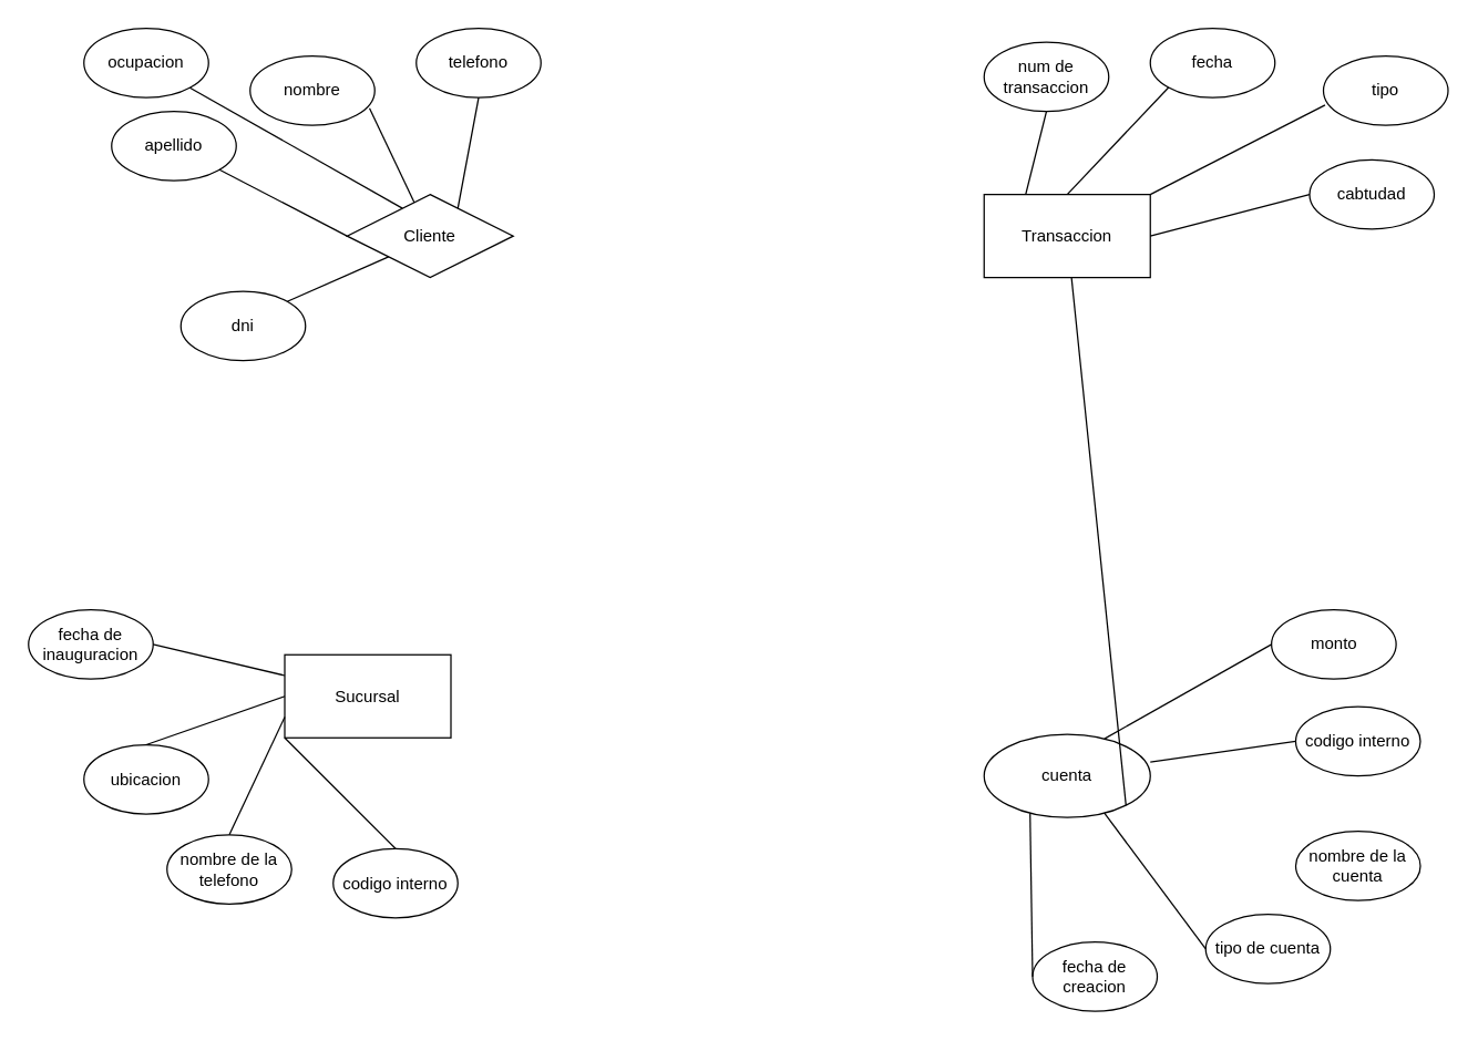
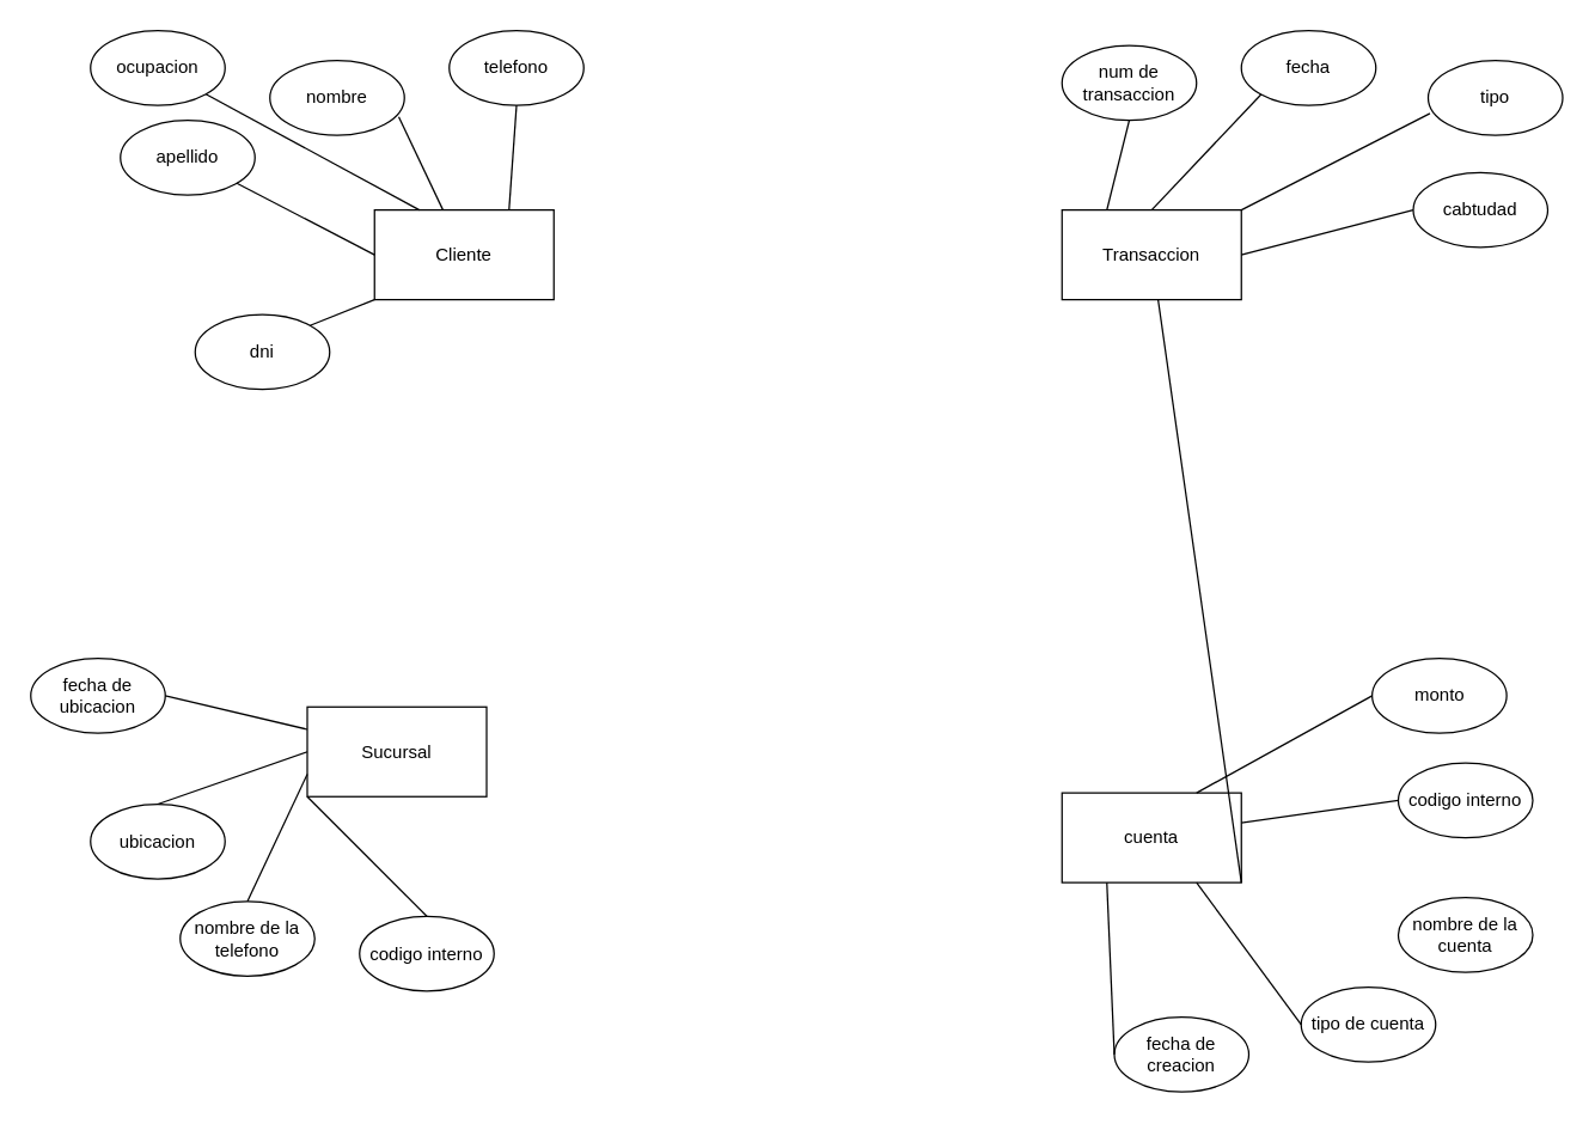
  <mxCell id="0" />
  <mxCell id="1" parent="0" />
  <mxCell id="2" value="" style="group" vertex="1" connectable="0" parent="1"><mxGeometry x="20" y="440" width="340" height="222.5" as="geometry" /></mxCell>
  <mxCell id="3" value="Sucursal" style="rounded=0;whiteSpace=wrap;html=1;" vertex="1" parent="2"><mxGeometry x="185" y="32.5" width="120" height="60" as="geometry" /></mxCell>
  <mxCell id="4" value="codigo interno" style="ellipse;whiteSpace=wrap;html=1;" vertex="1" parent="2"><mxGeometry x="220" y="172.5" width="90" height="50" as="geometry" /></mxCell>
  <mxCell id="5" value="" style="endArrow=none;html=1;rounded=0;entryX=0.5;entryY=0;entryDx=0;entryDy=0;exitX=0;exitY=1;exitDx=0;exitDy=0;" edge="1" target="4" parent="2" source="3"><mxGeometry width="50" height="50" relative="1" as="geometry"><mxPoint x="30" y="182.5" as="sourcePoint" /><mxPoint x="166" y="97.5" as="targetPoint" /></mxGeometry></mxCell>
  <mxCell id="6" value="nombre de la telefono" style="ellipse;whiteSpace=wrap;html=1;" vertex="1" parent="2"><mxGeometry x="100" y="162.5" width="90" height="50" as="geometry" /></mxCell>
  <mxCell id="7" value="" style="endArrow=none;html=1;rounded=0;entryX=0.5;entryY=0;entryDx=0;entryDy=0;exitX=0;exitY=0.75;exitDx=0;exitDy=0;" edge="1" target="6" parent="2" source="3"><mxGeometry width="50" height="50" relative="1" as="geometry"><mxPoint x="100" y="82.5" as="sourcePoint" /><mxPoint x="46" y="87.5" as="targetPoint" /></mxGeometry></mxCell>
  <mxCell id="8" value="ubicacion" style="ellipse;whiteSpace=wrap;html=1;" vertex="1" parent="2"><mxGeometry x="40" y="97.5" width="90" height="50" as="geometry" /></mxCell>
  <mxCell id="9" value="" style="endArrow=none;html=1;rounded=0;entryX=0.5;entryY=0;entryDx=0;entryDy=0;exitX=0;exitY=0.5;exitDx=0;exitDy=0;" edge="1" target="8" parent="2" source="3"><mxGeometry width="50" height="50" relative="1" as="geometry"><mxPoint x="160" y="12.5" as="sourcePoint" /><mxPoint x="-14" y="22.5" as="targetPoint" /></mxGeometry></mxCell>
- <mxCell id="10" value="fecha de inauguracion" style="ellipse;whiteSpace=wrap;html=1;" vertex="1" parent="2"><mxGeometry width="90" height="50" as="geometry" /></mxCell>
+ <mxCell id="10" value="fecha de ubicacion" style="ellipse;whiteSpace=wrap;html=1;" vertex="1" parent="2"><mxGeometry width="90" height="50" as="geometry" /></mxCell>
  <mxCell id="11" value="" style="endArrow=none;html=1;rounded=0;entryX=1;entryY=0.5;entryDx=0;entryDy=0;exitX=0;exitY=0.25;exitDx=0;exitDy=0;" edge="1" target="10" parent="2" source="3"><mxGeometry width="50" height="50" relative="1" as="geometry"><mxPoint x="180" y="-35" as="sourcePoint" /><mxPoint x="-54" y="-75" as="targetPoint" /></mxGeometry></mxCell>
  <mxCell id="12" value="" style="group" vertex="1" connectable="0" parent="1"><mxGeometry x="710" y="440" width="315" height="290" as="geometry" /></mxCell>
- <mxCell id="13" value="cuenta" style="ellipse;whiteSpace=wrap;html=1;" vertex="1" parent="12"><mxGeometry y="90" width="120" height="60" as="geometry" /></mxCell>
+ <mxCell id="13" value="cuenta" style="rounded=0;whiteSpace=wrap;html=1;" vertex="1" parent="12"><mxGeometry y="90" width="120" height="60" as="geometry" /></mxCell>
  <mxCell id="14" value="codigo interno" style="ellipse;whiteSpace=wrap;html=1;" vertex="1" parent="12"><mxGeometry x="225" y="70" width="90" height="50" as="geometry" /></mxCell>
  <mxCell id="15" value="" style="endArrow=none;html=1;rounded=0;entryX=0;entryY=0.5;entryDx=0;entryDy=0;exitX=1;exitY=0.5;exitDx=0;exitDy=0;" edge="1" target="14" parent="12"><mxGeometry width="50" height="50" relative="1" as="geometry"><mxPoint x="120" y="110" as="sourcePoint" /><mxPoint x="256" y="25" as="targetPoint" /></mxGeometry></mxCell>
  <mxCell id="16" value="nombre de la cuenta" style="ellipse;whiteSpace=wrap;html=1;" vertex="1" parent="12"><mxGeometry x="225" y="160" width="90" height="50" as="geometry" /></mxCell>
  <mxCell id="17" value="" style="endArrow=none;html=1;rounded=0;exitX=1;exitY=1;exitDx=0;exitDy=0;" edge="1" target="25" parent="12" source="13"><mxGeometry width="50" height="50" relative="1" as="geometry"><mxPoint x="120" y="200" as="sourcePoint" /><mxPoint x="256" y="115" as="targetPoint" /></mxGeometry></mxCell>
  <mxCell id="18" value="tipo de cuenta" style="ellipse;whiteSpace=wrap;html=1;" vertex="1" parent="12"><mxGeometry x="160" y="220" width="90" height="50" as="geometry" /></mxCell>
  <mxCell id="19" value="" style="endArrow=none;html=1;rounded=0;entryX=0;entryY=0.5;entryDx=0;entryDy=0;exitX=0.75;exitY=1;exitDx=0;exitDy=0;" edge="1" target="18" parent="12" source="13"><mxGeometry width="50" height="50" relative="1" as="geometry"><mxPoint x="50" y="200" as="sourcePoint" /><mxPoint x="186" y="165" as="targetPoint" /></mxGeometry></mxCell>
  <mxCell id="20" value="fecha de creacion" style="ellipse;whiteSpace=wrap;html=1;" vertex="1" parent="12"><mxGeometry x="35" y="240" width="90" height="50" as="geometry" /></mxCell>
  <mxCell id="21" value="" style="endArrow=none;html=1;rounded=0;entryX=0;entryY=0.5;entryDx=0;entryDy=0;exitX=0.25;exitY=1;exitDx=0;exitDy=0;" edge="1" target="20" parent="12" source="13"><mxGeometry width="50" height="50" relative="1" as="geometry"><mxPoint x="-30" y="180" as="sourcePoint" /><mxPoint x="66" y="195" as="targetPoint" /></mxGeometry></mxCell>
  <mxCell id="22" value="monto" style="ellipse;whiteSpace=wrap;html=1;" vertex="1" parent="12"><mxGeometry x="207.5" width="90" height="50" as="geometry" /></mxCell>
  <mxCell id="23" value="" style="endArrow=none;html=1;rounded=0;entryX=0;entryY=0.5;entryDx=0;entryDy=0;exitX=0.75;exitY=0;exitDx=0;exitDy=0;" edge="1" target="22" parent="12" source="13"><mxGeometry width="50" height="50" relative="1" as="geometry"><mxPoint x="102.5" y="40" as="sourcePoint" /><mxPoint x="238.5" y="-45" as="targetPoint" /></mxGeometry></mxCell>
  <mxCell id="24" value="" style="group" vertex="1" connectable="0" parent="1"><mxGeometry x="710" y="20" width="335" height="180" as="geometry" /></mxCell>
  <mxCell id="25" value="Transaccion" style="rounded=0;whiteSpace=wrap;html=1;" vertex="1" parent="24"><mxGeometry y="120" width="120" height="60" as="geometry" /></mxCell>
  <mxCell id="26" value="num de transaccion" style="ellipse;whiteSpace=wrap;html=1;" vertex="1" parent="24"><mxGeometry y="10" width="90" height="50" as="geometry" /></mxCell>
  <mxCell id="27" value="fecha" style="ellipse;whiteSpace=wrap;html=1;" vertex="1" parent="24"><mxGeometry x="120" width="90" height="50" as="geometry" /></mxCell>
  <mxCell id="28" value="tipo" style="ellipse;whiteSpace=wrap;html=1;" vertex="1" parent="24"><mxGeometry x="245" y="20" width="90" height="50" as="geometry" /></mxCell>
  <mxCell id="29" value="cabtudad" style="ellipse;whiteSpace=wrap;html=1;" vertex="1" parent="24"><mxGeometry x="235" y="95" width="90" height="50" as="geometry" /></mxCell>
  <mxCell id="30" value="" style="endArrow=none;html=1;rounded=0;exitX=0.25;exitY=0;exitDx=0;exitDy=0;entryX=0.5;entryY=1;entryDx=0;entryDy=0;" edge="1" parent="24" source="25" target="26"><mxGeometry width="50" height="50" relative="1" as="geometry"><mxPoint x="20" y="120" as="sourcePoint" /><mxPoint x="70" y="70" as="targetPoint" /></mxGeometry></mxCell>
  <mxCell id="31" value="" style="endArrow=none;html=1;rounded=0;exitX=0.5;exitY=0;exitDx=0;exitDy=0;entryX=0;entryY=1;entryDx=0;entryDy=0;" edge="1" parent="24" source="25" target="27"><mxGeometry width="50" height="50" relative="1" as="geometry"><mxPoint x="40" y="130" as="sourcePoint" /><mxPoint x="55" y="70" as="targetPoint" /></mxGeometry></mxCell>
  <mxCell id="32" value="" style="endArrow=none;html=1;rounded=0;exitX=1;exitY=0;exitDx=0;exitDy=0;entryX=0.013;entryY=0.708;entryDx=0;entryDy=0;entryPerimeter=0;" edge="1" parent="24" source="25" target="28"><mxGeometry width="50" height="50" relative="1" as="geometry"><mxPoint x="70" y="130" as="sourcePoint" /><mxPoint x="143" y="53" as="targetPoint" /></mxGeometry></mxCell>
  <mxCell id="33" value="" style="endArrow=none;html=1;rounded=0;entryX=0;entryY=0.5;entryDx=0;entryDy=0;exitX=1;exitY=0.5;exitDx=0;exitDy=0;" edge="1" parent="24" source="25" target="29"><mxGeometry width="50" height="50" relative="1" as="geometry"><mxPoint x="130" y="140" as="sourcePoint" /><mxPoint x="256" y="65" as="targetPoint" /></mxGeometry></mxCell>
  <mxCell id="34" value="" style="group" vertex="1" connectable="0" parent="1"><mxGeometry x="60" y="20" width="330" height="240" as="geometry" /></mxCell>
- <mxCell id="35" value="Cliente" style="rhombus;whiteSpace=wrap;html=1;" vertex="1" parent="34"><mxGeometry x="190" y="120" width="120" height="60" as="geometry" /></mxCell>
+ <mxCell id="35" value="Cliente" style="rounded=0;whiteSpace=wrap;html=1;" vertex="1" parent="34"><mxGeometry x="190" y="120" width="120" height="60" as="geometry" /></mxCell>
  <mxCell id="36" value="nombre" style="ellipse;whiteSpace=wrap;html=1;" vertex="1" parent="34"><mxGeometry x="120" y="20" width="90" height="50" as="geometry" /></mxCell>
  <mxCell id="37" value="apellido" style="ellipse;whiteSpace=wrap;html=1;" vertex="1" parent="34"><mxGeometry x="20" y="60" width="90" height="50" as="geometry" /></mxCell>
  <mxCell id="38" value="dni" style="ellipse;whiteSpace=wrap;html=1;" vertex="1" parent="34"><mxGeometry x="70" y="190" width="90" height="50" as="geometry" /></mxCell>
  <mxCell id="39" value="telefono" style="ellipse;whiteSpace=wrap;html=1;" vertex="1" parent="34"><mxGeometry x="240" width="90" height="50" as="geometry" /></mxCell>
  <mxCell id="40" value="ocupacion" style="ellipse;whiteSpace=wrap;html=1;" vertex="1" parent="34"><mxGeometry width="90" height="50" as="geometry" /></mxCell>
  <mxCell id="41" value="" style="endArrow=none;html=1;rounded=0;entryX=0.75;entryY=0;entryDx=0;entryDy=0;exitX=0.5;exitY=1;exitDx=0;exitDy=0;" edge="1" parent="34" source="39" target="35"><mxGeometry width="50" height="50" relative="1" as="geometry"><mxPoint x="480" y="290" as="sourcePoint" /><mxPoint x="530" y="240" as="targetPoint" /></mxGeometry></mxCell>
  <mxCell id="42" value="" style="endArrow=none;html=1;rounded=0;exitX=0.958;exitY=0.753;exitDx=0;exitDy=0;exitPerimeter=0;" edge="1" parent="34" source="36" target="35"><mxGeometry width="50" height="50" relative="1" as="geometry"><mxPoint x="295" y="60" as="sourcePoint" /><mxPoint x="290" y="130" as="targetPoint" /></mxGeometry></mxCell>
  <mxCell id="43" value="" style="endArrow=none;html=1;rounded=0;entryX=0.25;entryY=0;entryDx=0;entryDy=0;" edge="1" parent="34" source="40" target="35"><mxGeometry width="50" height="50" relative="1" as="geometry"><mxPoint x="216" y="68" as="sourcePoint" /><mxPoint x="246" y="130" as="targetPoint" /></mxGeometry></mxCell>
  <mxCell id="44" value="" style="endArrow=none;html=1;rounded=0;entryX=0;entryY=0.5;entryDx=0;entryDy=0;" edge="1" parent="34" source="37" target="35"><mxGeometry width="50" height="50" relative="1" as="geometry"><mxPoint x="87" y="52" as="sourcePoint" /><mxPoint x="230" y="130" as="targetPoint" /></mxGeometry></mxCell>
  <mxCell id="45" value="" style="endArrow=none;html=1;rounded=0;exitX=1;exitY=0;exitDx=0;exitDy=0;entryX=0;entryY=1;entryDx=0;entryDy=0;" edge="1" parent="34" source="38" target="35"><mxGeometry width="50" height="50" relative="1" as="geometry"><mxPoint x="158" y="152" as="sourcePoint" /><mxPoint x="200" y="170" as="targetPoint" /></mxGeometry></mxCell>
